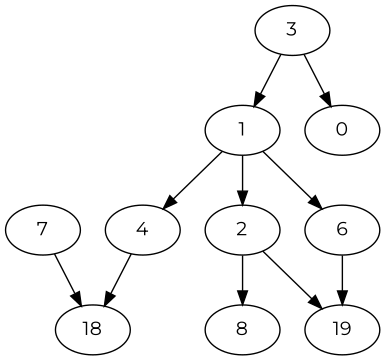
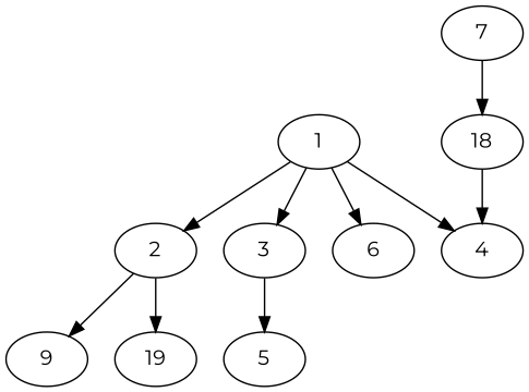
  digraph {
    fontname=Montserrat
    node [fontname=Montserrat]
    edge [fontname=Montserrat]
    1 [alpha=23.91]
    2 [alpha=49.89]
    3 [alpha=41.92]
    4 [alpha=21.88]
    6 [alpha=30.05]
-   8 [alpha=22.41]
+   8 [alpha=22.41 label=9]
    n7 [alpha=33.58 label=19]
-   5 [alpha=45.45 label=0]
+   5 [alpha=45.45]
    n9 [alpha=28.80 label=18]
    7 [alpha=35.43]
    1 -> 2
-   3 -> 1
+   1 -> 3
    1 -> 4
    1 -> 6
    2 -> 8
    2 -> n7
    3 -> 5
-   4 -> n9
-   6 -> n7
+   n9 -> 4
    7 -> n9
  }
